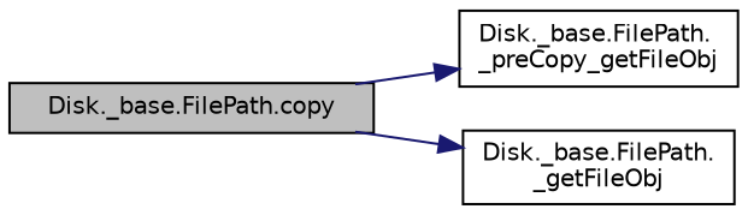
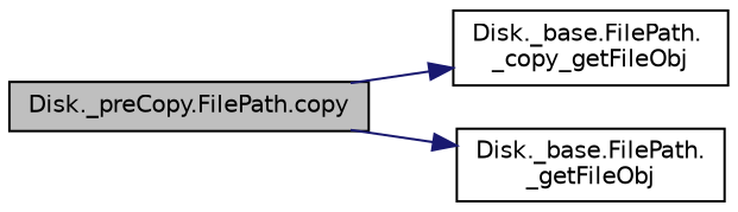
  digraph {
    rankdir=LR
    node [color=black fontname=Helvetica fontsize=10 shape=record]
    edge [color=midnightblue fontname=Helvetica fontsize=10 labelfontname=Helvetica labelfontsize=10 style=solid]
-   n1 [fillcolor=grey75 fontcolor=black height=0.2 label="Disk._base.FilePath.copy" style=filled width=0.4]
-   n2 [height=0.2 label="Disk._base.FilePath.\l_preCopy_getFileObj" width=0.4]
+   n1 [fillcolor=grey75 fontcolor=black height=0.2 label="Disk._preCopy.FilePath.copy" style=filled width=0.4]
+   n2 [height=0.2 label="Disk._base.FilePath.\l_copy_getFileObj" width=0.4]
    n3 [height=0.2 label="Disk._base.FilePath.\l_getFileObj" width=0.4]
    n1 -> n2
    n1 -> n3
  }
